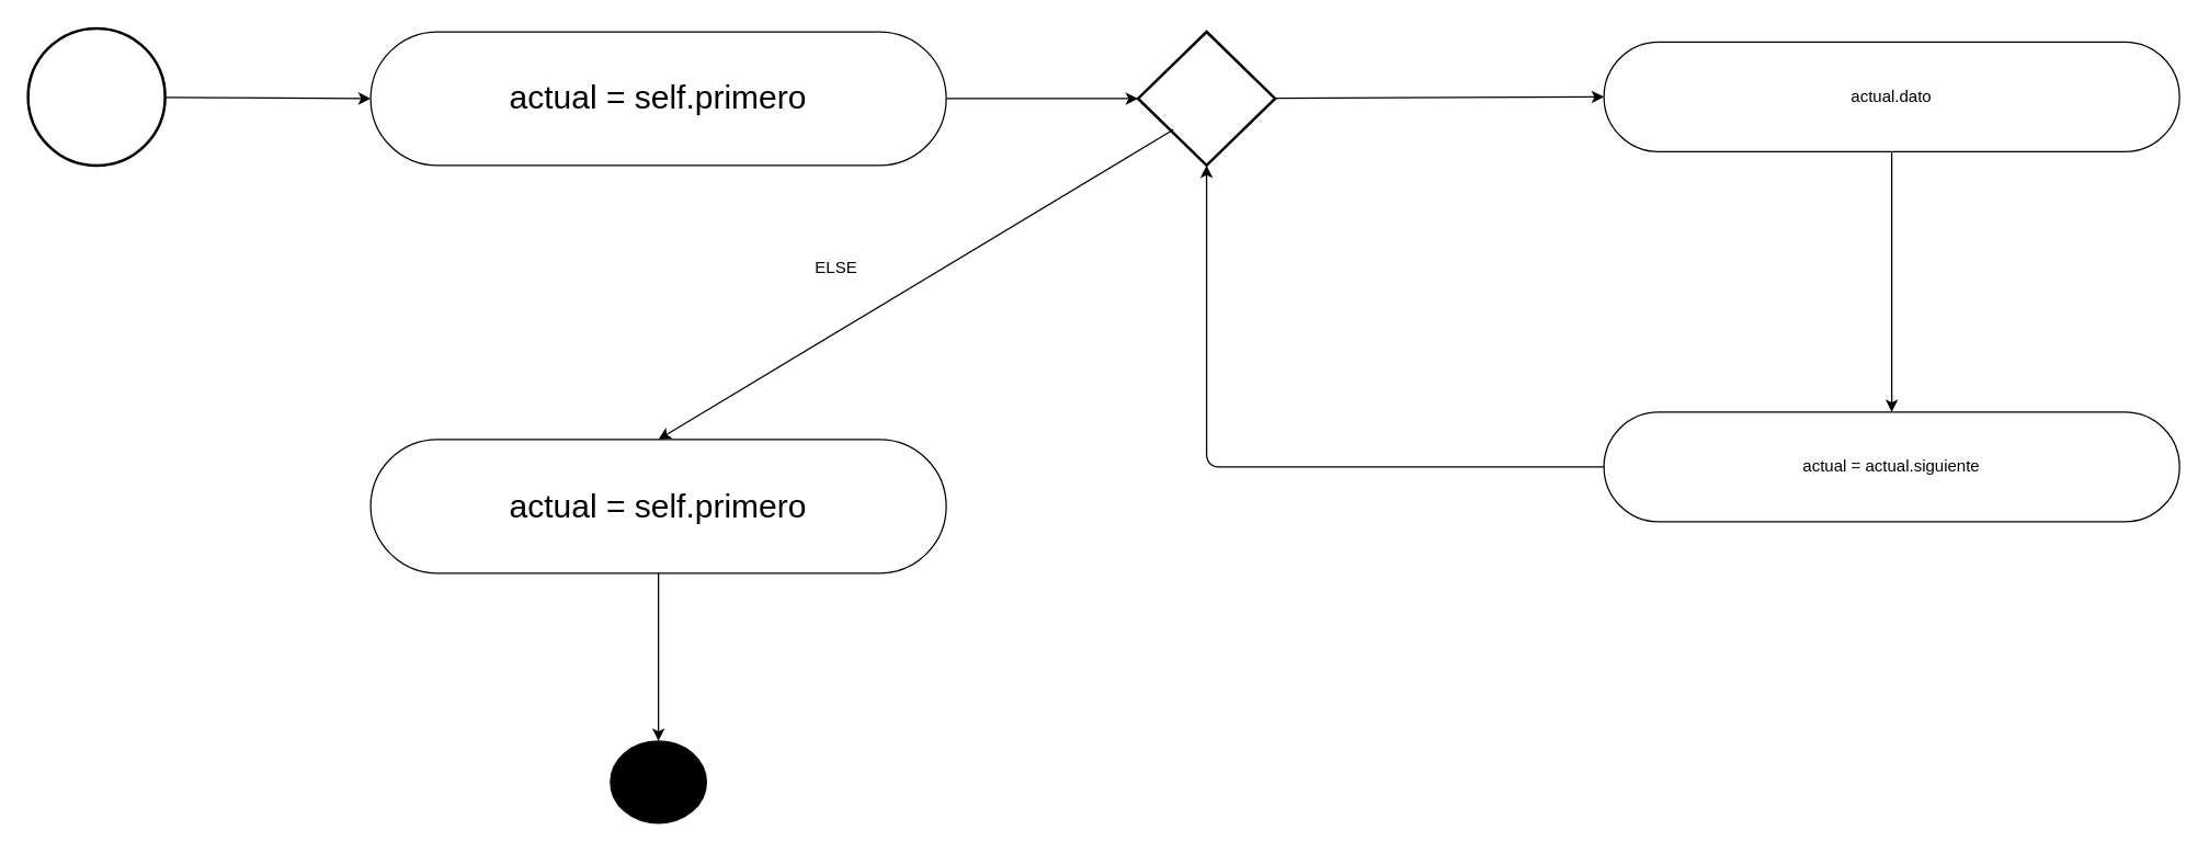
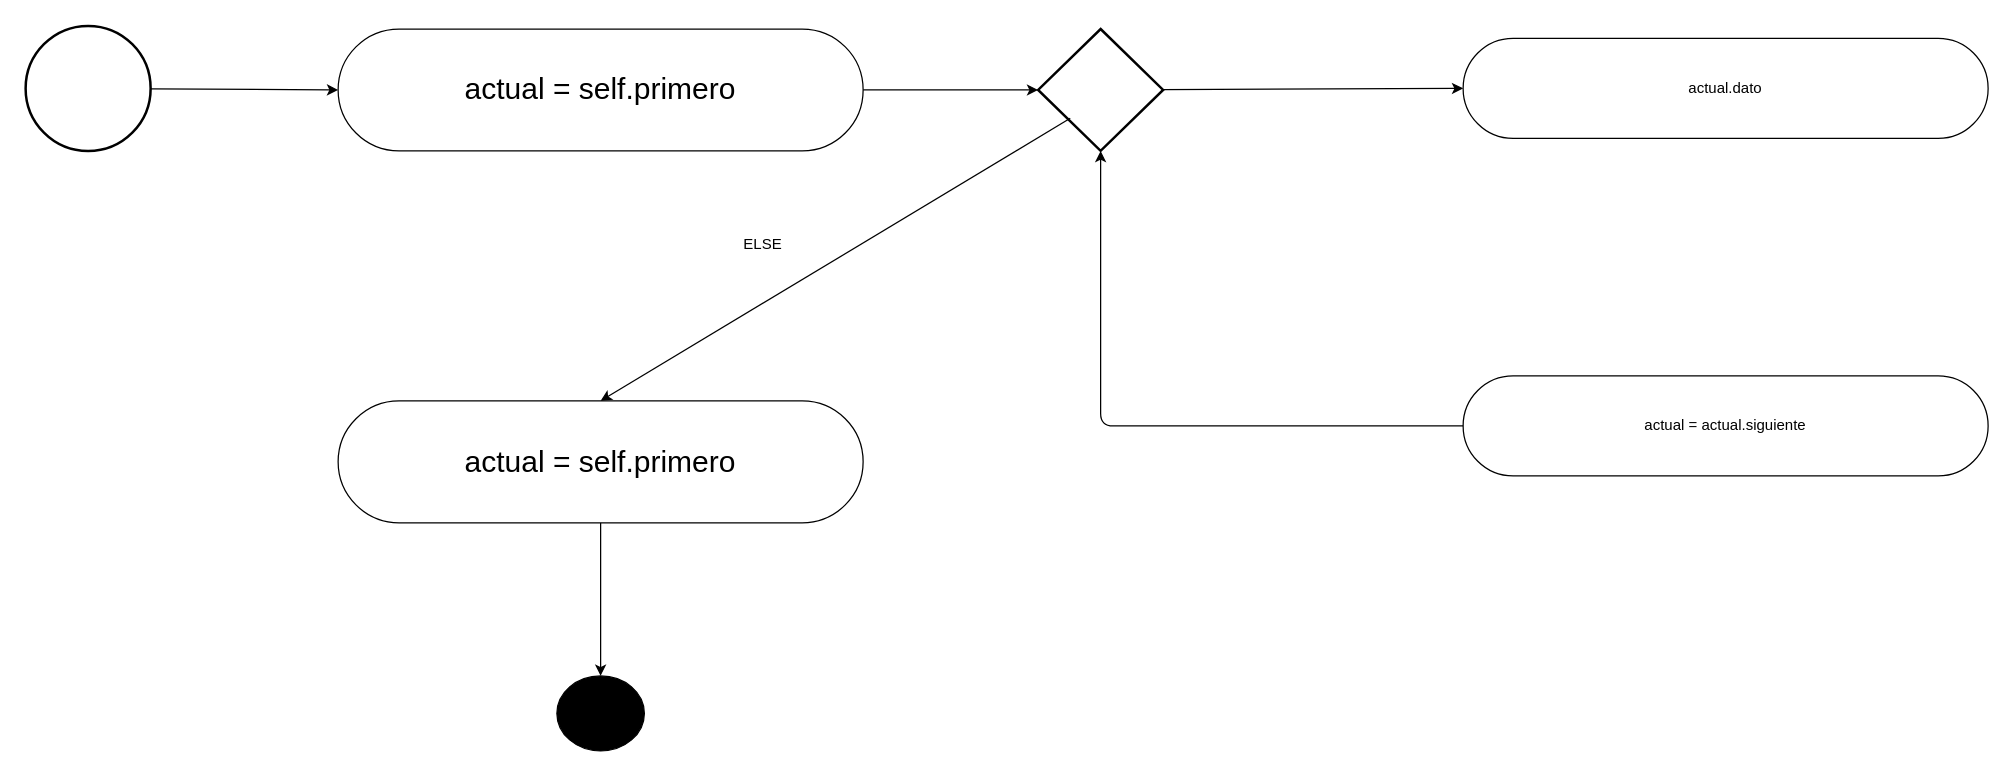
  <mxCell id="0" />
  <mxCell id="1" parent="0" />
  <mxCell id="2" value="" style="strokeWidth=2;html=1;shape=mxgraph.flowchart.start_2;whiteSpace=wrap;" parent="1" vertex="1"><mxGeometry x="20" y="20" width="100" height="100" as="geometry" /></mxCell>
  <mxCell id="3" style="edgeStyle=none;html=1;" parent="1" source="4" target="6" edge="1"><mxGeometry relative="1" as="geometry" /></mxCell>
  <mxCell id="4" value="&lt;font style=&quot;font-size: 24px;&quot;&gt;actual = self.primero&lt;/font&gt;" style="html=1;dashed=0;whiteSpace=wrap;shape=mxgraph.dfd.start" parent="1" vertex="1"><mxGeometry x="270" y="22.5" width="420" height="97.5" as="geometry" /></mxCell>
  <mxCell id="5" style="edgeStyle=none;html=1;entryX=0;entryY=0.5;entryDx=0;entryDy=0;entryPerimeter=0;" parent="1" source="2" target="4" edge="1"><mxGeometry relative="1" as="geometry" /></mxCell>
  <mxCell id="6" value="" style="strokeWidth=2;html=1;shape=mxgraph.flowchart.decision;whiteSpace=wrap;" parent="1" vertex="1"><mxGeometry x="830" y="22.5" width="100" height="97.5" as="geometry" /></mxCell>
  <mxCell id="7" value="actual.dato" style="html=1;dashed=0;whiteSpace=wrap;shape=mxgraph.dfd.start" parent="1" vertex="1"><mxGeometry x="1170" y="30" width="420" height="80" as="geometry" /></mxCell>
  <mxCell id="8" value="actual = actual.siguiente" style="html=1;dashed=0;whiteSpace=wrap;shape=mxgraph.dfd.start" vertex="1" parent="1"><mxGeometry x="1170" y="300" width="420" height="80" as="geometry" /></mxCell>
  <mxCell id="9" style="edgeStyle=none;html=1;entryX=0;entryY=0.5;entryDx=0;entryDy=0;entryPerimeter=0;" edge="1" parent="1" source="6" target="7"><mxGeometry relative="1" as="geometry" /></mxCell>
- <mxCell id="10" style="edgeStyle=none;html=1;entryX=0.5;entryY=0.5;entryDx=0;entryDy=-40;entryPerimeter=0;" edge="1" parent="1" source="7" target="8"><mxGeometry relative="1" as="geometry" /></mxCell>
  <mxCell id="11" style="edgeStyle=none;html=1;entryX=0.5;entryY=1;entryDx=0;entryDy=0;entryPerimeter=0;" edge="1" parent="1" source="8" target="6"><mxGeometry relative="1" as="geometry"><Array as="points"><mxPoint x="880" y="340" /></Array></mxGeometry></mxCell>
  <mxCell id="12" style="edgeStyle=none;html=1;entryX=0.5;entryY=0;entryDx=0;entryDy=0;" edge="1" parent="1" source="13" target="15"><mxGeometry relative="1" as="geometry" /></mxCell>
  <mxCell id="13" value="&lt;font style=&quot;font-size: 24px;&quot;&gt;actual = self.primero&lt;/font&gt;" style="html=1;dashed=0;whiteSpace=wrap;shape=mxgraph.dfd.start" vertex="1" parent="1"><mxGeometry x="270" y="320" width="420" height="97.5" as="geometry" /></mxCell>
  <mxCell id="14" style="edgeStyle=none;html=1;entryX=0.5;entryY=0.5;entryDx=0;entryDy=-48.75;entryPerimeter=0;exitX=0.257;exitY=0.733;exitDx=0;exitDy=0;exitPerimeter=0;" edge="1" parent="1" source="6" target="13"><mxGeometry relative="1" as="geometry" /></mxCell>
  <mxCell id="15" value="" style="ellipse;fillColor=strokeColor;html=1;" vertex="1" parent="1"><mxGeometry x="445" y="540" width="70" height="60" as="geometry" /></mxCell>
  <mxCell id="16" value="ELSE" style="text;html=1;align=center;verticalAlign=middle;whiteSpace=wrap;rounded=0;" vertex="1" parent="1"><mxGeometry x="580" y="180" width="60" height="30" as="geometry" /></mxCell>
